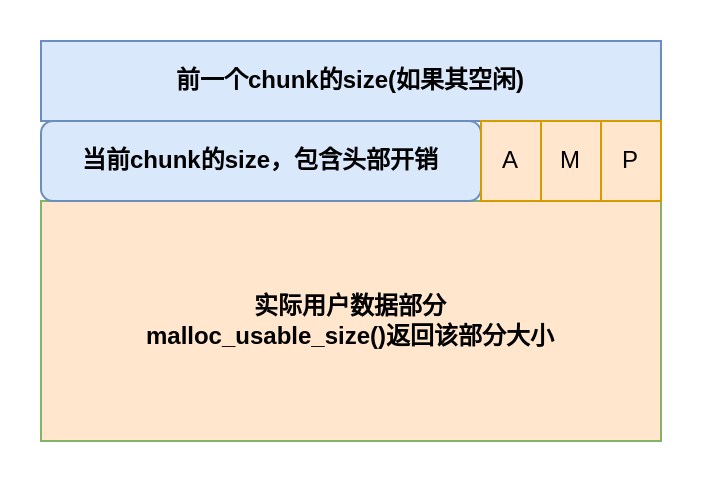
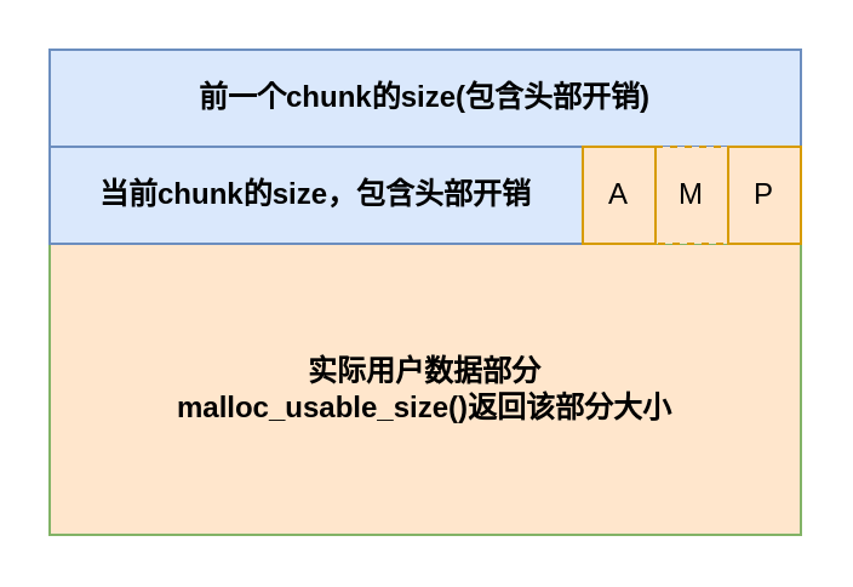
  <mxCell id="0" />
  <mxCell id="1" parent="0" />
  <mxCell id="2" value="实际用户数据部分&lt;br&gt;malloc_usable_size()返回该部分大小" style="rounded=0;whiteSpace=wrap;html=1;fontStyle=1;fillColor=#ffe6cc;strokeColor=#82b366;" vertex="1" parent="1"><mxGeometry x="20" y="100" width="310" height="120" as="geometry" /></mxCell>
- <mxCell id="3" value="当前chunk的size，包含头部开销" style="whiteSpace=wrap;html=1;fontStyle=1;fillColor=#dae8fc;strokeColor=#6c8ebf;rounded=1;" vertex="1" parent="1"><mxGeometry x="20" y="60" width="220" height="40" as="geometry" /></mxCell>
- <mxCell id="4" value="前一个chunk的size(如果其空闲)" style="rounded=0;whiteSpace=wrap;html=1;fontStyle=1;fillColor=#dae8fc;strokeColor=#6c8ebf;" vertex="1" parent="1"><mxGeometry x="20" y="20" width="310" height="40" as="geometry" /></mxCell>
- <mxCell id="5" value="M" style="rounded=0;whiteSpace=wrap;html=1;fillColor=#ffe6cc;strokeColor=#d79b00;" vertex="1" parent="1"><mxGeometry x="270" y="60" width="30" height="40" as="geometry" /></mxCell>
+ <mxCell id="3" value="当前chunk的size，包含头部开销" style="rounded=0;whiteSpace=wrap;html=1;fontStyle=1;fillColor=#dae8fc;strokeColor=#6c8ebf;" vertex="1" parent="1"><mxGeometry x="20" y="60" width="220" height="40" as="geometry" /></mxCell>
+ <mxCell id="4" value="前一个chunk的size(包含头部开销)" style="rounded=0;whiteSpace=wrap;html=1;fontStyle=1;fillColor=#dae8fc;strokeColor=#6c8ebf;" vertex="1" parent="1"><mxGeometry x="20" y="20" width="310" height="40" as="geometry" /></mxCell>
+ <mxCell id="5" value="M" style="rounded=0;whiteSpace=wrap;html=1;fillColor=#ffe6cc;strokeColor=#d79b00;dashed=1;" vertex="1" parent="1"><mxGeometry x="270" y="60" width="30" height="40" as="geometry" /></mxCell>
  <mxCell id="6" value="P" style="rounded=0;whiteSpace=wrap;html=1;fillColor=#ffe6cc;strokeColor=#d79b00;" vertex="1" parent="1"><mxGeometry x="300" y="60" width="30" height="40" as="geometry" /></mxCell>
  <mxCell id="7" value="A" style="rounded=0;whiteSpace=wrap;html=1;fillColor=#ffe6cc;strokeColor=#d79b00;" vertex="1" parent="1"><mxGeometry x="240" y="60" width="30" height="40" as="geometry" /></mxCell>
